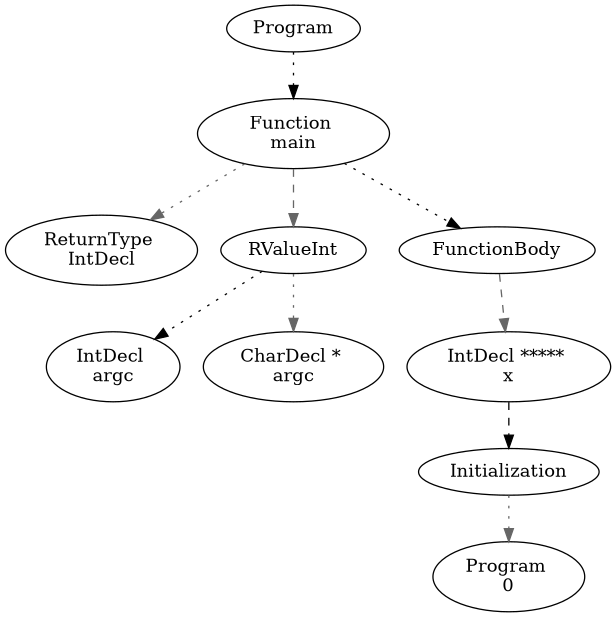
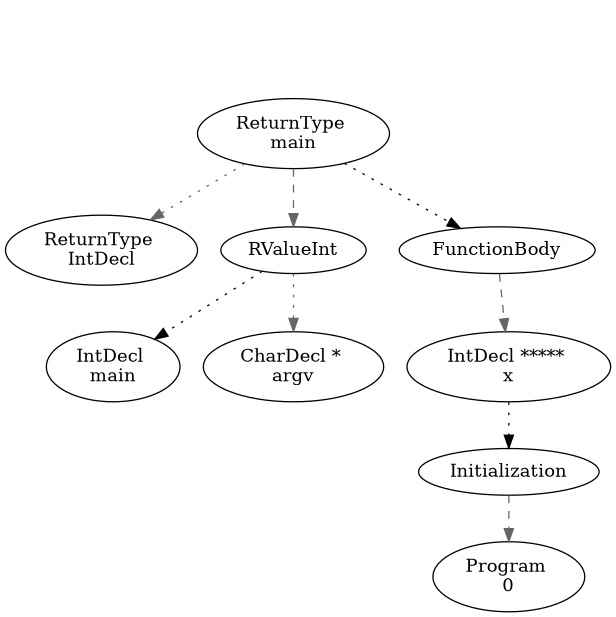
  digraph {
    edge [color=gray40 style=dotted]
-   n1 [label=Program]
-   n2 [label="Function \nmain"]
+   n2 [label="ReturnType \nmain"]
    n3 [label="ReturnType \nIntDecl"]
    n4 [label=RValueInt]
    n5 [label=FunctionBody]
-   n6 [label="IntDecl \nargc"]
-   n7 [label="CharDecl * \nargc"]
+   n6 [label="IntDecl \nmain"]
+   n7 [label="CharDecl * \nargv"]
    n8 [label="IntDecl ***** \nx"]
    n9 [label=Initialization]
    n10 [label="Program \n0"]
-   n1 -> n2 [color=black]
    n2 -> n3
    n2 -> n4 [style=dashed]
    n2 -> n5 [color=black]
    n4 -> n6 [color=black]
    n4 -> n7
    n5 -> n8 [style=dashed]
-   n8 -> n9 [color=black style=dashed]
-   n9 -> n10
+   n8 -> n9 [color=black]
+   n9 -> n10 [style=dashed]
  }
